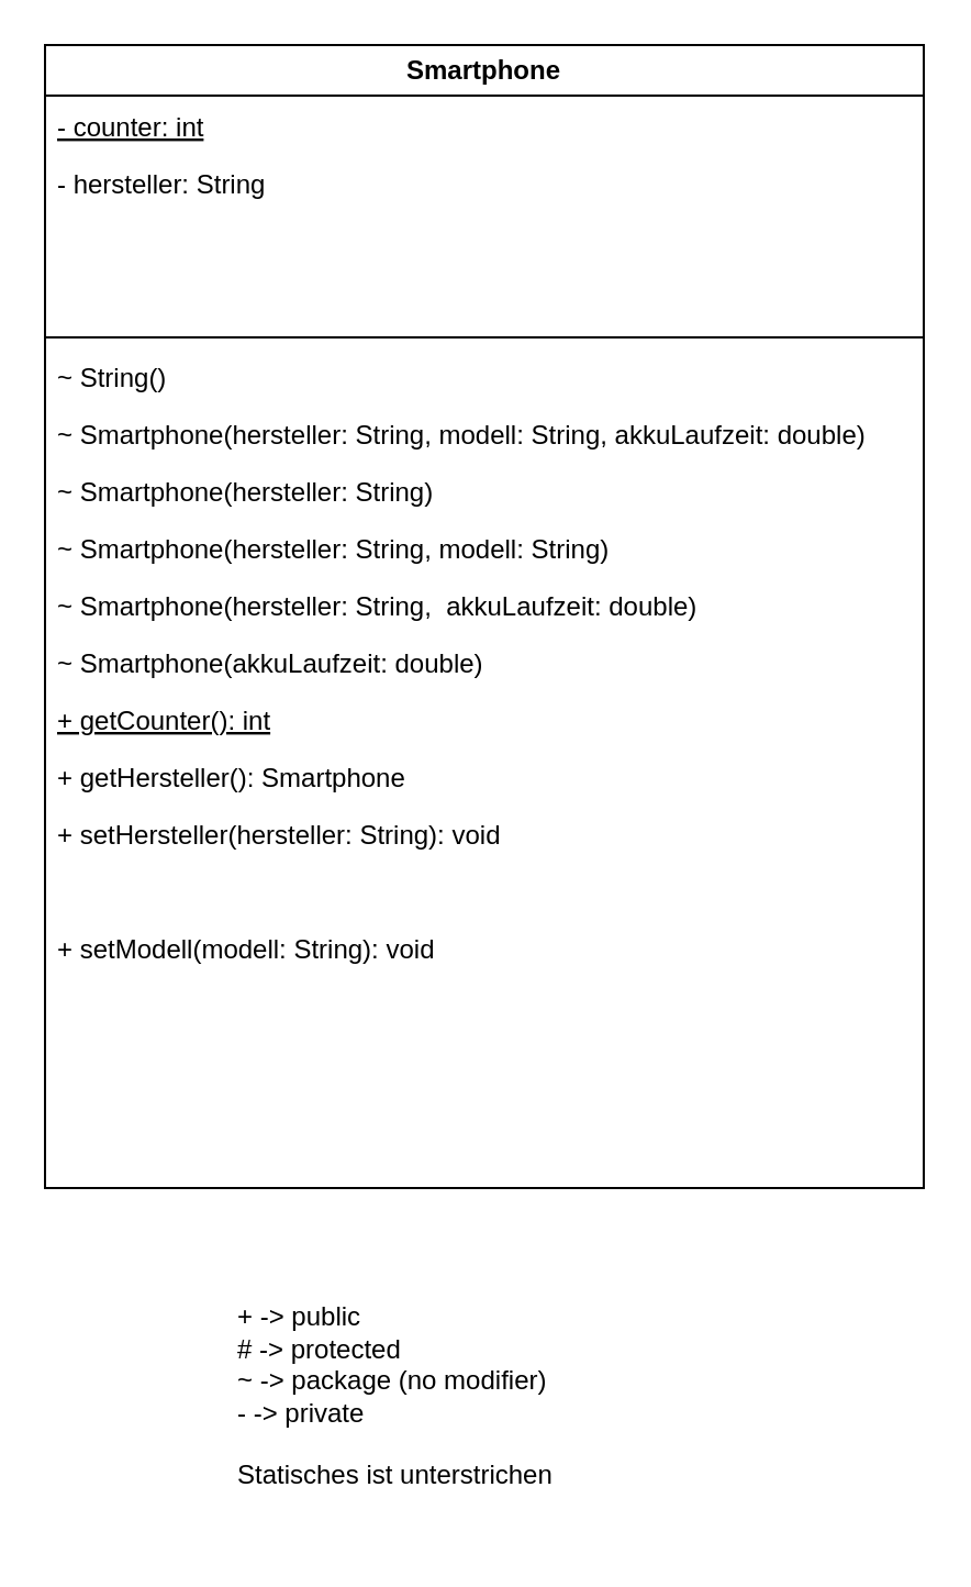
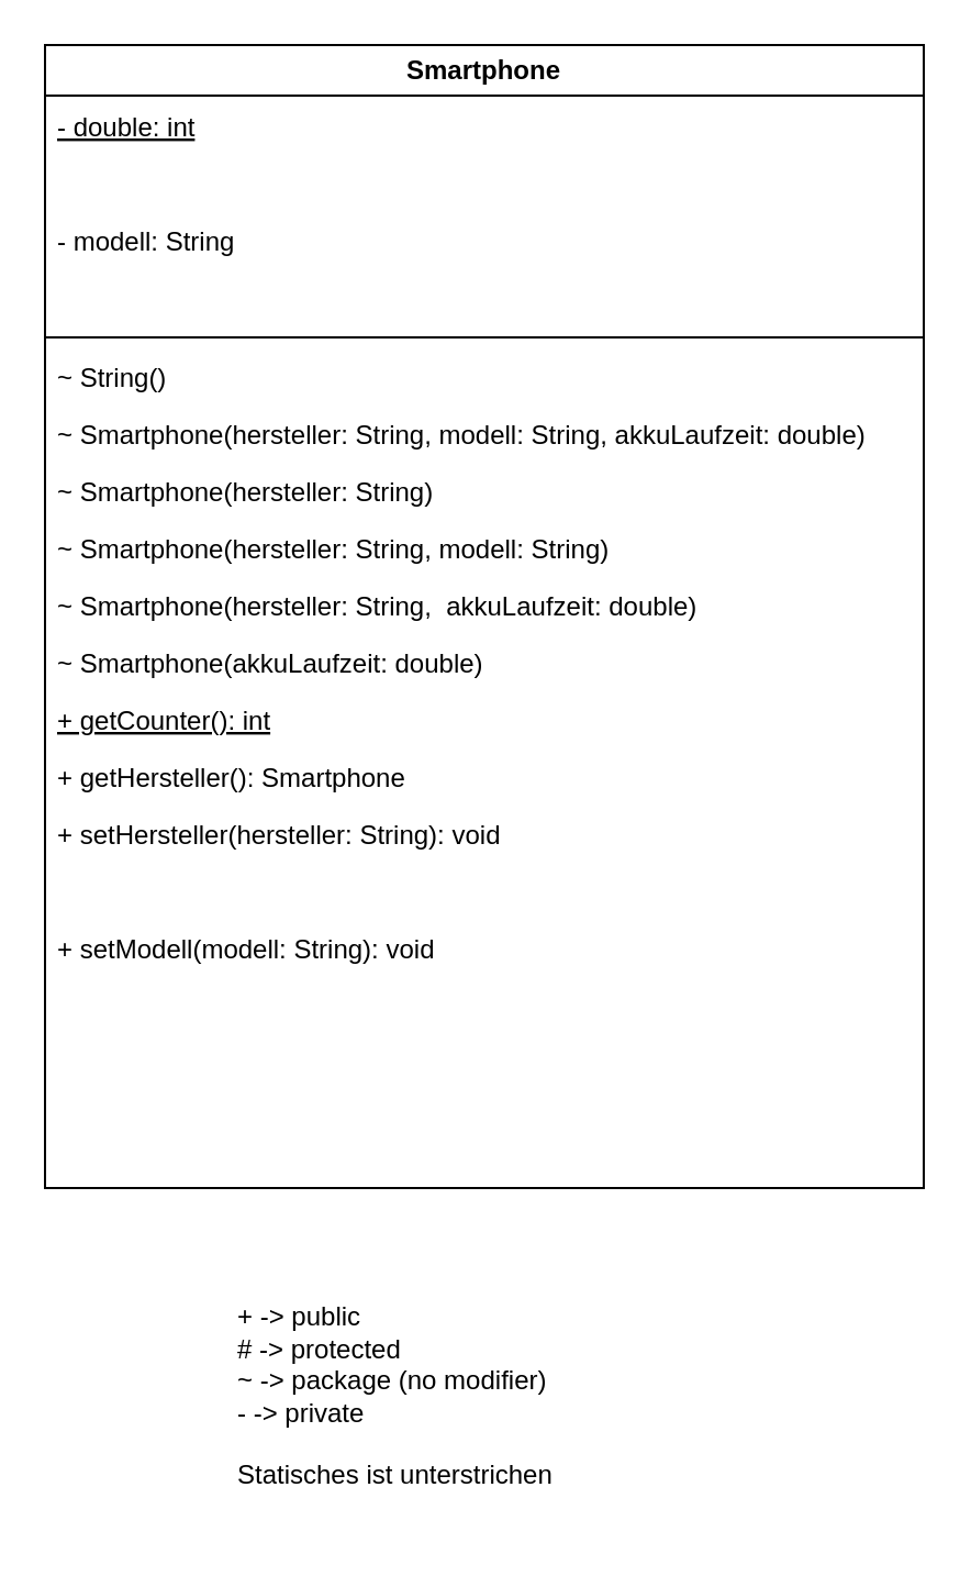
  <mxCell id="0" />
  <mxCell id="1" parent="0" />
  <mxCell id="2" value="Smartphone" style="swimlane;whiteSpace=wrap;html=1;direction=east;" vertex="1" parent="1"><mxGeometry x="20" y="20" width="400" height="520" as="geometry"><mxRectangle x="280" y="40" width="110" height="30" as="alternateBounds" /></mxGeometry></mxCell>
- <mxCell id="3" value="- counter: int" style="text;align=left;verticalAlign=top;spacingLeft=4;spacingRight=4;overflow=hidden;rotatable=0;points=[[0,0.5],[1,0.5]];portConstraint=eastwest;fontStyle=4" parent="2" vertex="1"><mxGeometry y="24" width="360" height="26" as="geometry" /></mxCell>
- <mxCell id="4" value="- hersteller: String" style="text;align=left;verticalAlign=top;spacingLeft=4;spacingRight=4;overflow=hidden;rotatable=0;points=[[0,0.5],[1,0.5]];portConstraint=eastwest;fontStyle=0" vertex="1" parent="2"><mxGeometry y="50" width="360" height="26" as="geometry" /></mxCell>
+ <mxCell id="3" value="- double: int" style="text;align=left;verticalAlign=top;spacingLeft=4;spacingRight=4;overflow=hidden;rotatable=0;points=[[0,0.5],[1,0.5]];portConstraint=eastwest;fontStyle=4" parent="2" vertex="1"><mxGeometry y="24" width="360" height="26" as="geometry" /></mxCell>
+ <mxCell id="5" value="- modell: String" style="text;align=left;verticalAlign=top;spacingLeft=4;spacingRight=4;overflow=hidden;rotatable=0;points=[[0,0.5],[1,0.5]];portConstraint=eastwest;fontStyle=0" vertex="1" parent="2"><mxGeometry y="76" width="360" height="26" as="geometry" /></mxCell>
  <mxCell id="6" value="" style="line;strokeWidth=1;html=1;" vertex="1" parent="2"><mxGeometry y="128" width="400" height="10" as="geometry" /></mxCell>
  <mxCell id="7" value="~ String()" style="text;align=left;verticalAlign=top;spacingLeft=4;spacingRight=4;overflow=hidden;rotatable=0;points=[[0,0.5],[1,0.5]];portConstraint=eastwest;fontStyle=0" vertex="1" parent="2"><mxGeometry y="138" width="400" height="26" as="geometry" /></mxCell>
  <mxCell id="8" value="~ Smartphone(hersteller: String, modell: String, akkuLaufzeit: double)" style="text;align=left;verticalAlign=top;spacingLeft=4;spacingRight=4;overflow=hidden;rotatable=0;points=[[0,0.5],[1,0.5]];portConstraint=eastwest;fontStyle=0" vertex="1" parent="2"><mxGeometry y="164" width="400" height="26" as="geometry" /></mxCell>
  <mxCell id="9" value="~ Smartphone(hersteller: String)" style="text;align=left;verticalAlign=top;spacingLeft=4;spacingRight=4;overflow=hidden;rotatable=0;points=[[0,0.5],[1,0.5]];portConstraint=eastwest;fontStyle=0" vertex="1" parent="2"><mxGeometry y="190" width="400" height="26" as="geometry" /></mxCell>
  <mxCell id="10" value="~ Smartphone(hersteller: String, modell: String)" style="text;align=left;verticalAlign=top;spacingLeft=4;spacingRight=4;overflow=hidden;rotatable=0;points=[[0,0.5],[1,0.5]];portConstraint=eastwest;fontStyle=0" vertex="1" parent="2"><mxGeometry y="216" width="400" height="26" as="geometry" /></mxCell>
  <mxCell id="11" value="~ Smartphone(hersteller: String,  akkuLaufzeit: double)" style="text;align=left;verticalAlign=top;spacingLeft=4;spacingRight=4;overflow=hidden;rotatable=0;points=[[0,0.5],[1,0.5]];portConstraint=eastwest;fontStyle=0" vertex="1" parent="2"><mxGeometry y="242" width="400" height="26" as="geometry" /></mxCell>
  <mxCell id="12" value="~ Smartphone(akkuLaufzeit: double)" style="text;align=left;verticalAlign=top;spacingLeft=4;spacingRight=4;overflow=hidden;rotatable=0;points=[[0,0.5],[1,0.5]];portConstraint=eastwest;fontStyle=0" vertex="1" parent="2"><mxGeometry y="268" width="400" height="26" as="geometry" /></mxCell>
  <mxCell id="13" value="+ getCounter(): int" style="text;align=left;verticalAlign=top;spacingLeft=4;spacingRight=4;overflow=hidden;rotatable=0;points=[[0,0.5],[1,0.5]];portConstraint=eastwest;fontStyle=4" vertex="1" parent="2"><mxGeometry y="294" width="400" height="26" as="geometry" /></mxCell>
  <mxCell id="14" value="+ getHersteller(): Smartphone" style="text;align=left;verticalAlign=top;spacingLeft=4;spacingRight=4;overflow=hidden;rotatable=0;points=[[0,0.5],[1,0.5]];portConstraint=eastwest;fontStyle=0" vertex="1" parent="2"><mxGeometry y="320" width="400" height="26" as="geometry" /></mxCell>
  <mxCell id="15" value="+ setHersteller(hersteller: String): void" style="text;align=left;verticalAlign=top;spacingLeft=4;spacingRight=4;overflow=hidden;rotatable=0;points=[[0,0.5],[1,0.5]];portConstraint=eastwest;fontStyle=0" vertex="1" parent="2"><mxGeometry y="346" width="400" height="26" as="geometry" /></mxCell>
  <mxCell id="16" value="+ setModell(modell: String): void" style="text;align=left;verticalAlign=top;spacingLeft=4;spacingRight=4;overflow=hidden;rotatable=0;points=[[0,0.5],[1,0.5]];portConstraint=eastwest;fontStyle=0" vertex="1" parent="2"><mxGeometry y="398" width="400" height="26" as="geometry" /></mxCell>
  <mxCell id="17" value="&lt;div&gt;+ -&amp;gt; public&lt;/div&gt;&lt;div&gt;# -&amp;gt; protected&lt;/div&gt;&lt;div&gt;~ -&amp;gt; package (no modifier)&lt;/div&gt;&lt;div&gt;- -&amp;gt; private&lt;/div&gt;&lt;div&gt;&lt;br&gt;&lt;/div&gt;&lt;div&gt;Statisches ist unterstrichen&lt;br&gt;&lt;/div&gt;" style="text;html=1;align=left;verticalAlign=middle;whiteSpace=wrap;rounded=0;fontFamily=Helvetica;fontSize=12;fontColor=default;" vertex="1" parent="1"><mxGeometry x="106" y="570" width="200" height="130" as="geometry" /></mxCell>
